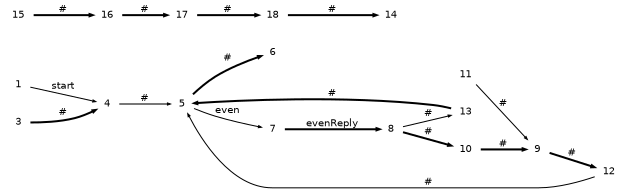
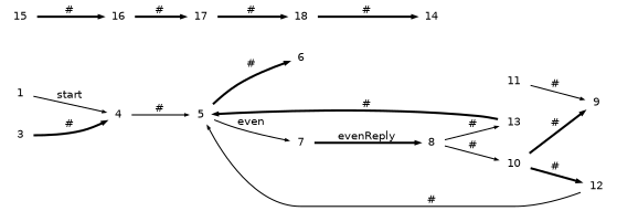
  digraph {
    rankdir=LR
    node [fontname=Helvetica fontsize=10 shape=plaintext]
    edge [arrowsize=0.3 fontname=Helvetica fontsize=10 style=bold]
    1 [height=.2 width=.3]
    4 [height=.2 width=.3]
    3 [height=.2 width=.3]
    5 [height=.2 width=.3]
    6 [height=.2 width=.3]
    7 [height=.2 width=.3]
    8 [height=.2 width=.3]
    15 [height=.2 width=.3]
    16 [height=.2 width=.3]
    10 [height=.2 width=.3]
    13 [height=.2 width=.3]
    17 [height=.2 width=.3]
    9 [height=.2 width=.3]
    11 [height=.2 width=.3]
    12 [height=.2 width=.3]
    14 [height=.2 width=.3]
    18 [height=.2 width=.3]
    1 -> 4 [label=start style=solid]
    4 -> 5 [label="#" style=solid]
    3 -> 4 [label="#"]
    5 -> 6 [label="#"]
    5 -> 7 [label=even style=solid]
    7 -> 8 [label=evenReply]
-   8 -> 10 [label="#"]
+   8 -> 10 [label="#" style=solid]
    8 -> 13 [label="#" style=solid]
    15 -> 16 [label="#"]
    16 -> 17 [label="#"]
    10 -> 9 [label="#"]
    13 -> 5 [label="#"]
    17 -> 18 [label="#"]
-   9 -> 12 [label="#"]
+   10 -> 12 [label="#"]
    11 -> 9 [label="#" style=solid]
    12 -> 5 [label="#" style=solid]
    18 -> 14 [label="#"]
  }
